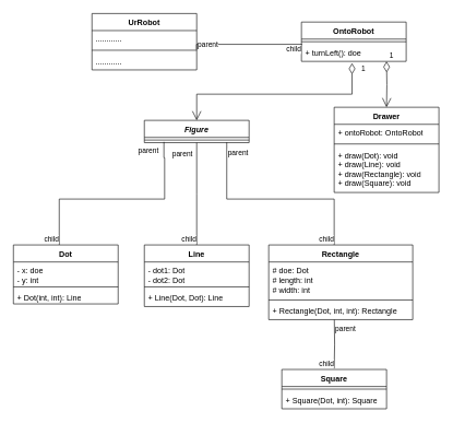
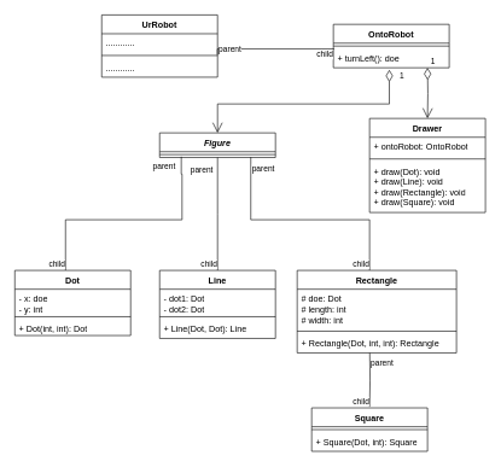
  <mxCell id="0" />
  <mxCell id="1" parent="0" />
  <mxCell id="2" value="&lt;i&gt;Figure&lt;/i&gt;&lt;div&gt;&lt;br&gt;&lt;/div&gt;" style="swimlane;fontStyle=1;align=center;verticalAlign=top;childLayout=stackLayout;horizontal=1;startSize=26;horizontalStack=0;resizeParent=1;resizeParentMax=0;resizeLast=0;collapsible=1;marginBottom=0;whiteSpace=wrap;html=1;" parent="1" vertex="1"><mxGeometry x="220" y="183" width="160" height="34" as="geometry" /></mxCell>
  <mxCell id="3" value="" style="line;strokeWidth=1;fillColor=none;align=left;verticalAlign=middle;spacingTop=-1;spacingLeft=3;spacingRight=3;rotatable=0;labelPosition=right;points=[];portConstraint=eastwest;strokeColor=inherit;" parent="2" vertex="1"><mxGeometry y="26" width="160" height="8" as="geometry" /></mxCell>
  <mxCell id="4" value="" style="endArrow=none;html=1;edgeStyle=orthogonalEdgeStyle;rounded=0;exitX=0.187;exitY=0.85;exitDx=0;exitDy=0;exitPerimeter=0;entryX=0.5;entryY=0;entryDx=0;entryDy=0;" parent="1" source="3" edge="1"><mxGeometry relative="1" as="geometry"><mxPoint x="250.88" y="267.91" as="sourcePoint" /><mxPoint x="90" y="373" as="targetPoint" /><Array as="points"><mxPoint x="251" y="240" /><mxPoint x="251" y="303" /><mxPoint x="90" y="303" /></Array></mxGeometry></mxCell>
  <mxCell id="5" value="parent" style="edgeLabel;resizable=0;html=1;align=left;verticalAlign=bottom;" parent="4" connectable="0" vertex="1"><mxGeometry x="-1" relative="1" as="geometry"><mxPoint x="-41" y="22" as="offset" /></mxGeometry></mxCell>
  <mxCell id="6" value="child" style="edgeLabel;resizable=0;html=1;align=right;verticalAlign=bottom;" parent="4" connectable="0" vertex="1"><mxGeometry x="1" relative="1" as="geometry"><mxPoint as="offset" /></mxGeometry></mxCell>
  <mxCell id="7" value="" style="endArrow=none;html=1;edgeStyle=orthogonalEdgeStyle;rounded=0;exitX=0.5;exitY=1;exitDx=0;exitDy=0;entryX=0.5;entryY=0;entryDx=0;entryDy=0;" parent="1" source="2" edge="1"><mxGeometry relative="1" as="geometry"><mxPoint x="300.16" y="266.532" as="sourcePoint" /><mxPoint x="300" y="373" as="targetPoint" /></mxGeometry></mxCell>
  <mxCell id="8" value="parent" style="edgeLabel;resizable=0;html=1;align=left;verticalAlign=bottom;" parent="7" connectable="0" vertex="1"><mxGeometry x="-1" relative="1" as="geometry"><mxPoint x="-39" y="26" as="offset" /></mxGeometry></mxCell>
  <mxCell id="9" value="child" style="edgeLabel;resizable=0;html=1;align=right;verticalAlign=bottom;" parent="7" connectable="0" vertex="1"><mxGeometry x="1" relative="1" as="geometry" /></mxCell>
  <mxCell id="10" value="" style="endArrow=none;html=1;edgeStyle=orthogonalEdgeStyle;rounded=0;exitX=0.787;exitY=0.93;exitDx=0;exitDy=0;entryX=0.5;entryY=0;entryDx=0;entryDy=0;exitPerimeter=0;" parent="1" source="3" edge="1"><mxGeometry relative="1" as="geometry"><mxPoint x="346.08" y="267.208" as="sourcePoint" /><mxPoint x="510" y="373" as="targetPoint" /><Array as="points"><mxPoint x="346" y="303" /><mxPoint x="510" y="303" /></Array></mxGeometry></mxCell>
  <mxCell id="11" value="parent" style="edgeLabel;resizable=0;html=1;align=left;verticalAlign=bottom;" parent="10" connectable="0" vertex="1"><mxGeometry x="-1" relative="1" as="geometry"><mxPoint y="24" as="offset" /></mxGeometry></mxCell>
  <mxCell id="12" value="child" style="edgeLabel;resizable=0;html=1;align=right;verticalAlign=bottom;" parent="10" connectable="0" vertex="1"><mxGeometry x="1" relative="1" as="geometry" /></mxCell>
  <mxCell id="13" value="" style="endArrow=none;html=1;edgeStyle=orthogonalEdgeStyle;rounded=0;exitX=0.501;exitY=1.059;exitDx=0;exitDy=0;entryX=0.5;entryY=0;entryDx=0;entryDy=0;exitPerimeter=0;" parent="1" edge="1"><mxGeometry relative="1" as="geometry"><mxPoint x="510.2" y="487.004" as="sourcePoint" /><mxPoint x="510" y="561.47" as="targetPoint" /></mxGeometry></mxCell>
  <mxCell id="14" value="parent" style="edgeLabel;resizable=0;html=1;align=left;verticalAlign=bottom;" parent="13" connectable="0" vertex="1"><mxGeometry x="-1" relative="1" as="geometry"><mxPoint y="22" as="offset" /></mxGeometry></mxCell>
  <mxCell id="15" value="child" style="edgeLabel;resizable=0;html=1;align=right;verticalAlign=bottom;" parent="13" connectable="0" vertex="1"><mxGeometry x="1" relative="1" as="geometry" /></mxCell>
  <mxCell id="16" value="OntoRobot" style="swimlane;fontStyle=1;align=center;verticalAlign=top;childLayout=stackLayout;horizontal=1;startSize=26;horizontalStack=0;resizeParent=1;resizeParentMax=0;resizeLast=0;collapsible=1;marginBottom=0;whiteSpace=wrap;html=1;" parent="1" vertex="1"><mxGeometry x="460" y="33" width="160" height="60" as="geometry" /></mxCell>
  <mxCell id="17" value="" style="line;strokeWidth=1;fillColor=none;align=left;verticalAlign=middle;spacingTop=-1;spacingLeft=3;spacingRight=3;rotatable=0;labelPosition=right;points=[];portConstraint=eastwest;strokeColor=inherit;" parent="16" vertex="1"><mxGeometry y="26" width="160" height="8" as="geometry" /></mxCell>
  <mxCell id="18" value="+ turnLeft(): doe" style="text;strokeColor=none;fillColor=none;align=left;verticalAlign=top;spacingLeft=4;spacingRight=4;overflow=hidden;rotatable=0;points=[[0,0.5],[1,0.5]];portConstraint=eastwest;whiteSpace=wrap;html=1;" parent="16" vertex="1"><mxGeometry y="34" width="160" height="26" as="geometry" /></mxCell>
  <mxCell id="19" value="1" style="endArrow=open;html=1;endSize=12;startArrow=diamondThin;startSize=14;startFill=0;edgeStyle=orthogonalEdgeStyle;align=left;verticalAlign=bottom;rounded=0;exitX=0.483;exitY=1.105;exitDx=0;exitDy=0;exitPerimeter=0;entryX=0.5;entryY=0;entryDx=0;entryDy=0;" parent="1" source="18" target="2" edge="1"><mxGeometry x="-0.894" y="13" relative="1" as="geometry"><mxPoint x="550" y="183" as="sourcePoint" /><mxPoint x="670" y="243" as="targetPoint" /><Array as="points"><mxPoint x="537" y="143" /><mxPoint x="300" y="143" /></Array><mxPoint as="offset" /></mxGeometry></mxCell>
  <mxCell id="20" value="UrRobot" style="swimlane;fontStyle=1;align=center;verticalAlign=top;childLayout=stackLayout;horizontal=1;startSize=26;horizontalStack=0;resizeParent=1;resizeParentMax=0;resizeLast=0;collapsible=1;marginBottom=0;whiteSpace=wrap;html=1;" parent="1" vertex="1"><mxGeometry x="140" y="20" width="160" height="86" as="geometry" /></mxCell>
  <mxCell id="21" value="............" style="text;strokeColor=none;fillColor=none;align=left;verticalAlign=top;spacingLeft=4;spacingRight=4;overflow=hidden;rotatable=0;points=[[0,0.5],[1,0.5]];portConstraint=eastwest;whiteSpace=wrap;html=1;" parent="20" vertex="1"><mxGeometry y="26" width="160" height="26" as="geometry" /></mxCell>
  <mxCell id="22" value="" style="line;strokeWidth=1;fillColor=none;align=left;verticalAlign=middle;spacingTop=-1;spacingLeft=3;spacingRight=3;rotatable=0;labelPosition=right;points=[];portConstraint=eastwest;strokeColor=inherit;" parent="20" vertex="1"><mxGeometry y="52" width="160" height="8" as="geometry" /></mxCell>
  <mxCell id="23" value="............" style="text;strokeColor=none;fillColor=none;align=left;verticalAlign=top;spacingLeft=4;spacingRight=4;overflow=hidden;rotatable=0;points=[[0,0.5],[1,0.5]];portConstraint=eastwest;whiteSpace=wrap;html=1;" parent="20" vertex="1"><mxGeometry y="60" width="160" height="26" as="geometry" /></mxCell>
  <mxCell id="24" value="" style="endArrow=none;html=1;edgeStyle=orthogonalEdgeStyle;rounded=0;exitX=0.999;exitY=1.114;exitDx=0;exitDy=0;exitPerimeter=0;entryX=0.007;entryY=1;entryDx=0;entryDy=0;entryPerimeter=0;" parent="1" source="21" target="17" edge="1"><mxGeometry relative="1" as="geometry"><mxPoint x="200" y="173" as="sourcePoint" /><mxPoint x="450" y="73" as="targetPoint" /><Array as="points"><mxPoint x="300" y="67" /></Array></mxGeometry></mxCell>
  <mxCell id="25" value="parent" style="edgeLabel;resizable=0;html=1;align=left;verticalAlign=bottom;" parent="24" connectable="0" vertex="1"><mxGeometry x="-1" relative="1" as="geometry" /></mxCell>
  <mxCell id="26" value="child" style="edgeLabel;resizable=0;html=1;align=right;verticalAlign=bottom;" parent="24" connectable="0" vertex="1"><mxGeometry x="1" relative="1" as="geometry"><mxPoint x="-1" y="16" as="offset" /></mxGeometry></mxCell>
  <mxCell id="27" value="Dot" style="swimlane;fontStyle=1;align=center;verticalAlign=top;childLayout=stackLayout;horizontal=1;startSize=26;horizontalStack=0;resizeParent=1;resizeParentMax=0;resizeLast=0;collapsible=1;marginBottom=0;whiteSpace=wrap;html=1;" parent="1" vertex="1"><mxGeometry x="20" y="373" width="160" height="90" as="geometry" /></mxCell>
  <mxCell id="28" value="- x: doe&lt;div&gt;- y: int&lt;/div&gt;" style="text;strokeColor=none;fillColor=none;align=left;verticalAlign=top;spacingLeft=4;spacingRight=4;overflow=hidden;rotatable=0;points=[[0,0.5],[1,0.5]];portConstraint=eastwest;whiteSpace=wrap;html=1;" parent="27" vertex="1"><mxGeometry y="26" width="160" height="34" as="geometry" /></mxCell>
  <mxCell id="29" value="" style="line;strokeWidth=1;fillColor=none;align=left;verticalAlign=middle;spacingTop=-1;spacingLeft=3;spacingRight=3;rotatable=0;labelPosition=right;points=[];portConstraint=eastwest;strokeColor=inherit;" parent="27" vertex="1"><mxGeometry y="60" width="160" height="8" as="geometry" /></mxCell>
- <mxCell id="30" value="+ Dot(int, int): Line" style="text;strokeColor=none;fillColor=none;align=left;verticalAlign=top;spacingLeft=4;spacingRight=4;overflow=hidden;rotatable=0;points=[[0,0.5],[1,0.5]];portConstraint=eastwest;whiteSpace=wrap;html=1;" parent="27" vertex="1"><mxGeometry y="68" width="160" height="22" as="geometry" /></mxCell>
+ <mxCell id="30" value="+ Dot(int, int): Dot" style="text;strokeColor=none;fillColor=none;align=left;verticalAlign=top;spacingLeft=4;spacingRight=4;overflow=hidden;rotatable=0;points=[[0,0.5],[1,0.5]];portConstraint=eastwest;whiteSpace=wrap;html=1;" parent="27" vertex="1"><mxGeometry y="68" width="160" height="22" as="geometry" /></mxCell>
  <mxCell id="31" value="Line" style="swimlane;fontStyle=1;align=center;verticalAlign=top;childLayout=stackLayout;horizontal=1;startSize=26;horizontalStack=0;resizeParent=1;resizeParentMax=0;resizeLast=0;collapsible=1;marginBottom=0;whiteSpace=wrap;html=1;" parent="1" vertex="1"><mxGeometry x="220" y="373" width="160" height="94" as="geometry" /></mxCell>
  <mxCell id="32" value="- dot1: Dot&lt;div&gt;- dot2: Dot&lt;/div&gt;" style="text;strokeColor=none;fillColor=none;align=left;verticalAlign=top;spacingLeft=4;spacingRight=4;overflow=hidden;rotatable=0;points=[[0,0.5],[1,0.5]];portConstraint=eastwest;whiteSpace=wrap;html=1;" parent="31" vertex="1"><mxGeometry y="26" width="160" height="34" as="geometry" /></mxCell>
  <mxCell id="33" value="" style="line;strokeWidth=1;fillColor=none;align=left;verticalAlign=middle;spacingTop=-1;spacingLeft=3;spacingRight=3;rotatable=0;labelPosition=right;points=[];portConstraint=eastwest;strokeColor=inherit;" parent="31" vertex="1"><mxGeometry y="60" width="160" height="8" as="geometry" /></mxCell>
  <mxCell id="34" value="+ Line(Dot, Dot): Line" style="text;strokeColor=none;fillColor=none;align=left;verticalAlign=top;spacingLeft=4;spacingRight=4;overflow=hidden;rotatable=0;points=[[0,0.5],[1,0.5]];portConstraint=eastwest;whiteSpace=wrap;html=1;" parent="31" vertex="1"><mxGeometry y="68" width="160" height="26" as="geometry" /></mxCell>
  <mxCell id="35" value="Rectangle" style="swimlane;fontStyle=1;align=center;verticalAlign=top;childLayout=stackLayout;horizontal=1;startSize=26;horizontalStack=0;resizeParent=1;resizeParentMax=0;resizeLast=0;collapsible=1;marginBottom=0;whiteSpace=wrap;html=1;" parent="1" vertex="1"><mxGeometry x="410" y="373" width="220" height="114" as="geometry" /></mxCell>
  <mxCell id="36" value="# doe: Dot&lt;div&gt;# length: int&lt;/div&gt;&lt;div&gt;# width: int&lt;br&gt;&lt;div&gt;&lt;br&gt;&lt;/div&gt;&lt;/div&gt;" style="text;strokeColor=none;fillColor=none;align=left;verticalAlign=top;spacingLeft=4;spacingRight=4;overflow=hidden;rotatable=0;points=[[0,0.5],[1,0.5]];portConstraint=eastwest;whiteSpace=wrap;html=1;" parent="35" vertex="1"><mxGeometry y="26" width="220" height="54" as="geometry" /></mxCell>
  <mxCell id="37" value="" style="line;strokeWidth=1;fillColor=none;align=left;verticalAlign=middle;spacingTop=-1;spacingLeft=3;spacingRight=3;rotatable=0;labelPosition=right;points=[];portConstraint=eastwest;strokeColor=inherit;" parent="35" vertex="1"><mxGeometry y="80" width="220" height="8" as="geometry" /></mxCell>
  <mxCell id="38" value="+ Rectangle(Dot, int, int): Rectangle&amp;nbsp;" style="text;strokeColor=none;fillColor=none;align=left;verticalAlign=top;spacingLeft=4;spacingRight=4;overflow=hidden;rotatable=0;points=[[0,0.5],[1,0.5]];portConstraint=eastwest;whiteSpace=wrap;html=1;" parent="35" vertex="1"><mxGeometry y="88" width="220" height="26" as="geometry" /></mxCell>
  <mxCell id="39" value="Square" style="swimlane;fontStyle=1;align=center;verticalAlign=top;childLayout=stackLayout;horizontal=1;startSize=26;horizontalStack=0;resizeParent=1;resizeParentMax=0;resizeLast=0;collapsible=1;marginBottom=0;whiteSpace=wrap;html=1;" parent="1" vertex="1"><mxGeometry x="430" y="563" width="160" height="60" as="geometry" /></mxCell>
  <mxCell id="40" value="" style="line;strokeWidth=1;fillColor=none;align=left;verticalAlign=middle;spacingTop=-1;spacingLeft=3;spacingRight=3;rotatable=0;labelPosition=right;points=[];portConstraint=eastwest;strokeColor=inherit;" parent="39" vertex="1"><mxGeometry y="26" width="160" height="8" as="geometry" /></mxCell>
  <mxCell id="41" value="+ Square(Dot, int): Square" style="text;strokeColor=none;fillColor=none;align=left;verticalAlign=top;spacingLeft=4;spacingRight=4;overflow=hidden;rotatable=0;points=[[0,0.5],[1,0.5]];portConstraint=eastwest;whiteSpace=wrap;html=1;" parent="39" vertex="1"><mxGeometry y="34" width="160" height="26" as="geometry" /></mxCell>
  <mxCell id="42" value="Drawer" style="swimlane;fontStyle=1;align=center;verticalAlign=top;childLayout=stackLayout;horizontal=1;startSize=26;horizontalStack=0;resizeParent=1;resizeParentMax=0;resizeLast=0;collapsible=1;marginBottom=0;whiteSpace=wrap;html=1;" parent="1" vertex="1"><mxGeometry x="510" y="163" width="160" height="130" as="geometry" /></mxCell>
  <mxCell id="43" value="+ ontoRobot: OntoRobot" style="text;strokeColor=none;fillColor=none;align=left;verticalAlign=top;spacingLeft=4;spacingRight=4;overflow=hidden;rotatable=0;points=[[0,0.5],[1,0.5]];portConstraint=eastwest;whiteSpace=wrap;html=1;" parent="42" vertex="1"><mxGeometry y="26" width="160" height="26" as="geometry" /></mxCell>
  <mxCell id="44" value="" style="line;strokeWidth=1;fillColor=none;align=left;verticalAlign=middle;spacingTop=-1;spacingLeft=3;spacingRight=3;rotatable=0;labelPosition=right;points=[];portConstraint=eastwest;strokeColor=inherit;" parent="42" vertex="1"><mxGeometry y="52" width="160" height="8" as="geometry" /></mxCell>
  <mxCell id="45" value="+ draw(Dot): void&lt;div&gt;+ draw(Line): void&lt;/div&gt;&lt;div&gt;+ draw(Rectangle): void&lt;/div&gt;&lt;div&gt;+ draw(Square): void&lt;/div&gt;" style="text;strokeColor=none;fillColor=none;align=left;verticalAlign=top;spacingLeft=4;spacingRight=4;overflow=hidden;rotatable=0;points=[[0,0.5],[1,0.5]];portConstraint=eastwest;whiteSpace=wrap;html=1;" parent="42" vertex="1"><mxGeometry y="60" width="160" height="70" as="geometry" /></mxCell>
  <mxCell id="46" value="1" style="endArrow=open;html=1;endSize=12;startArrow=diamondThin;startSize=14;startFill=0;edgeStyle=orthogonalEdgeStyle;align=left;verticalAlign=bottom;rounded=0;entryX=0.5;entryY=0;entryDx=0;entryDy=0;" parent="1" target="42" edge="1"><mxGeometry x="-1" y="3" relative="1" as="geometry"><mxPoint x="590" y="93" as="sourcePoint" /><mxPoint x="420" y="253" as="targetPoint" /></mxGeometry></mxCell>
